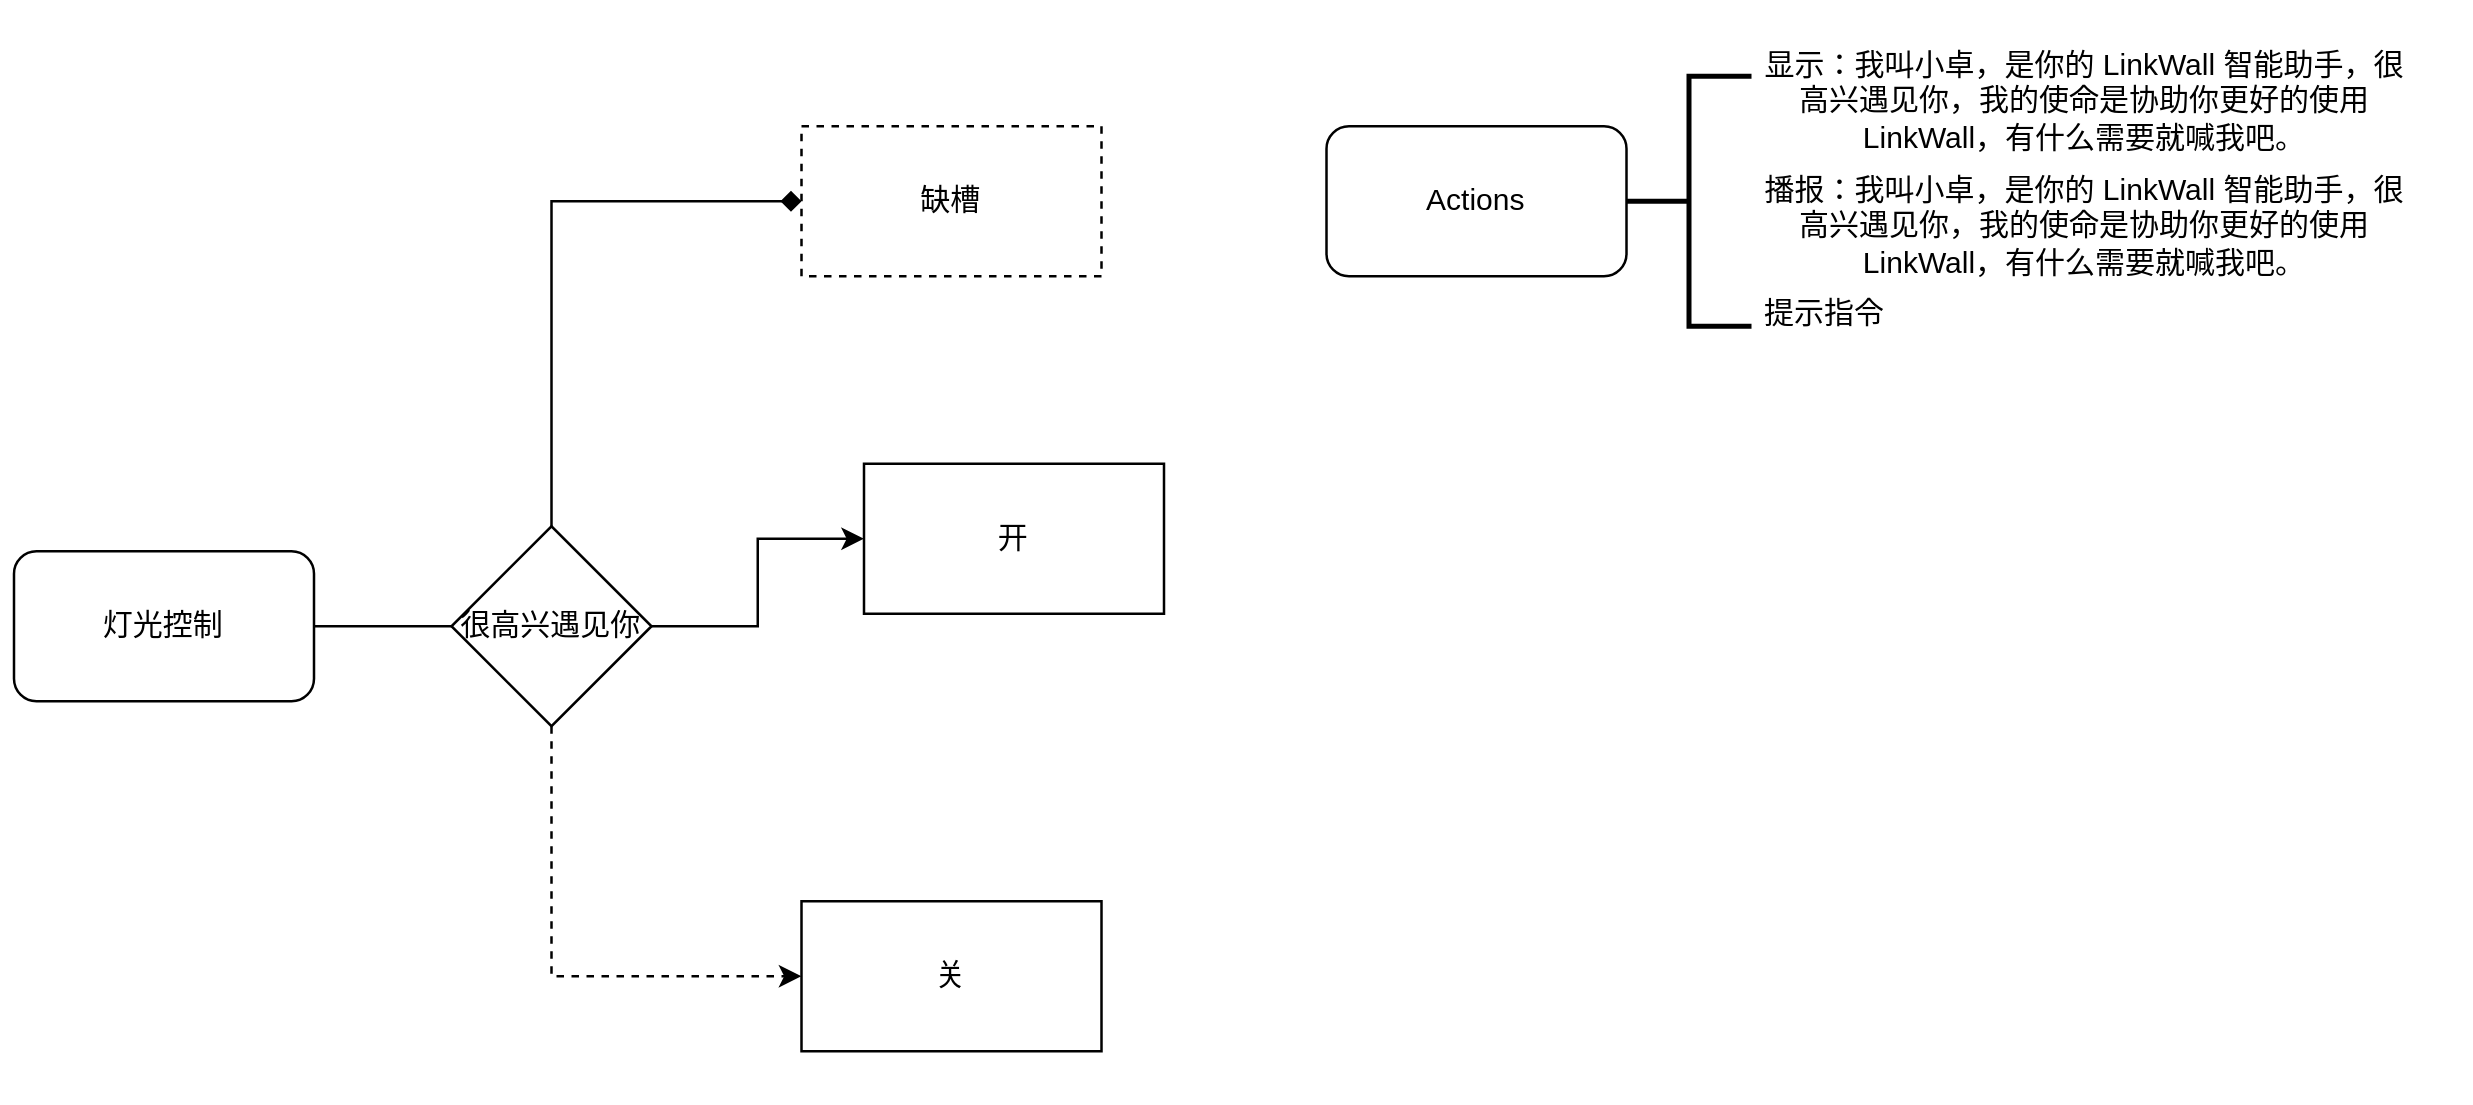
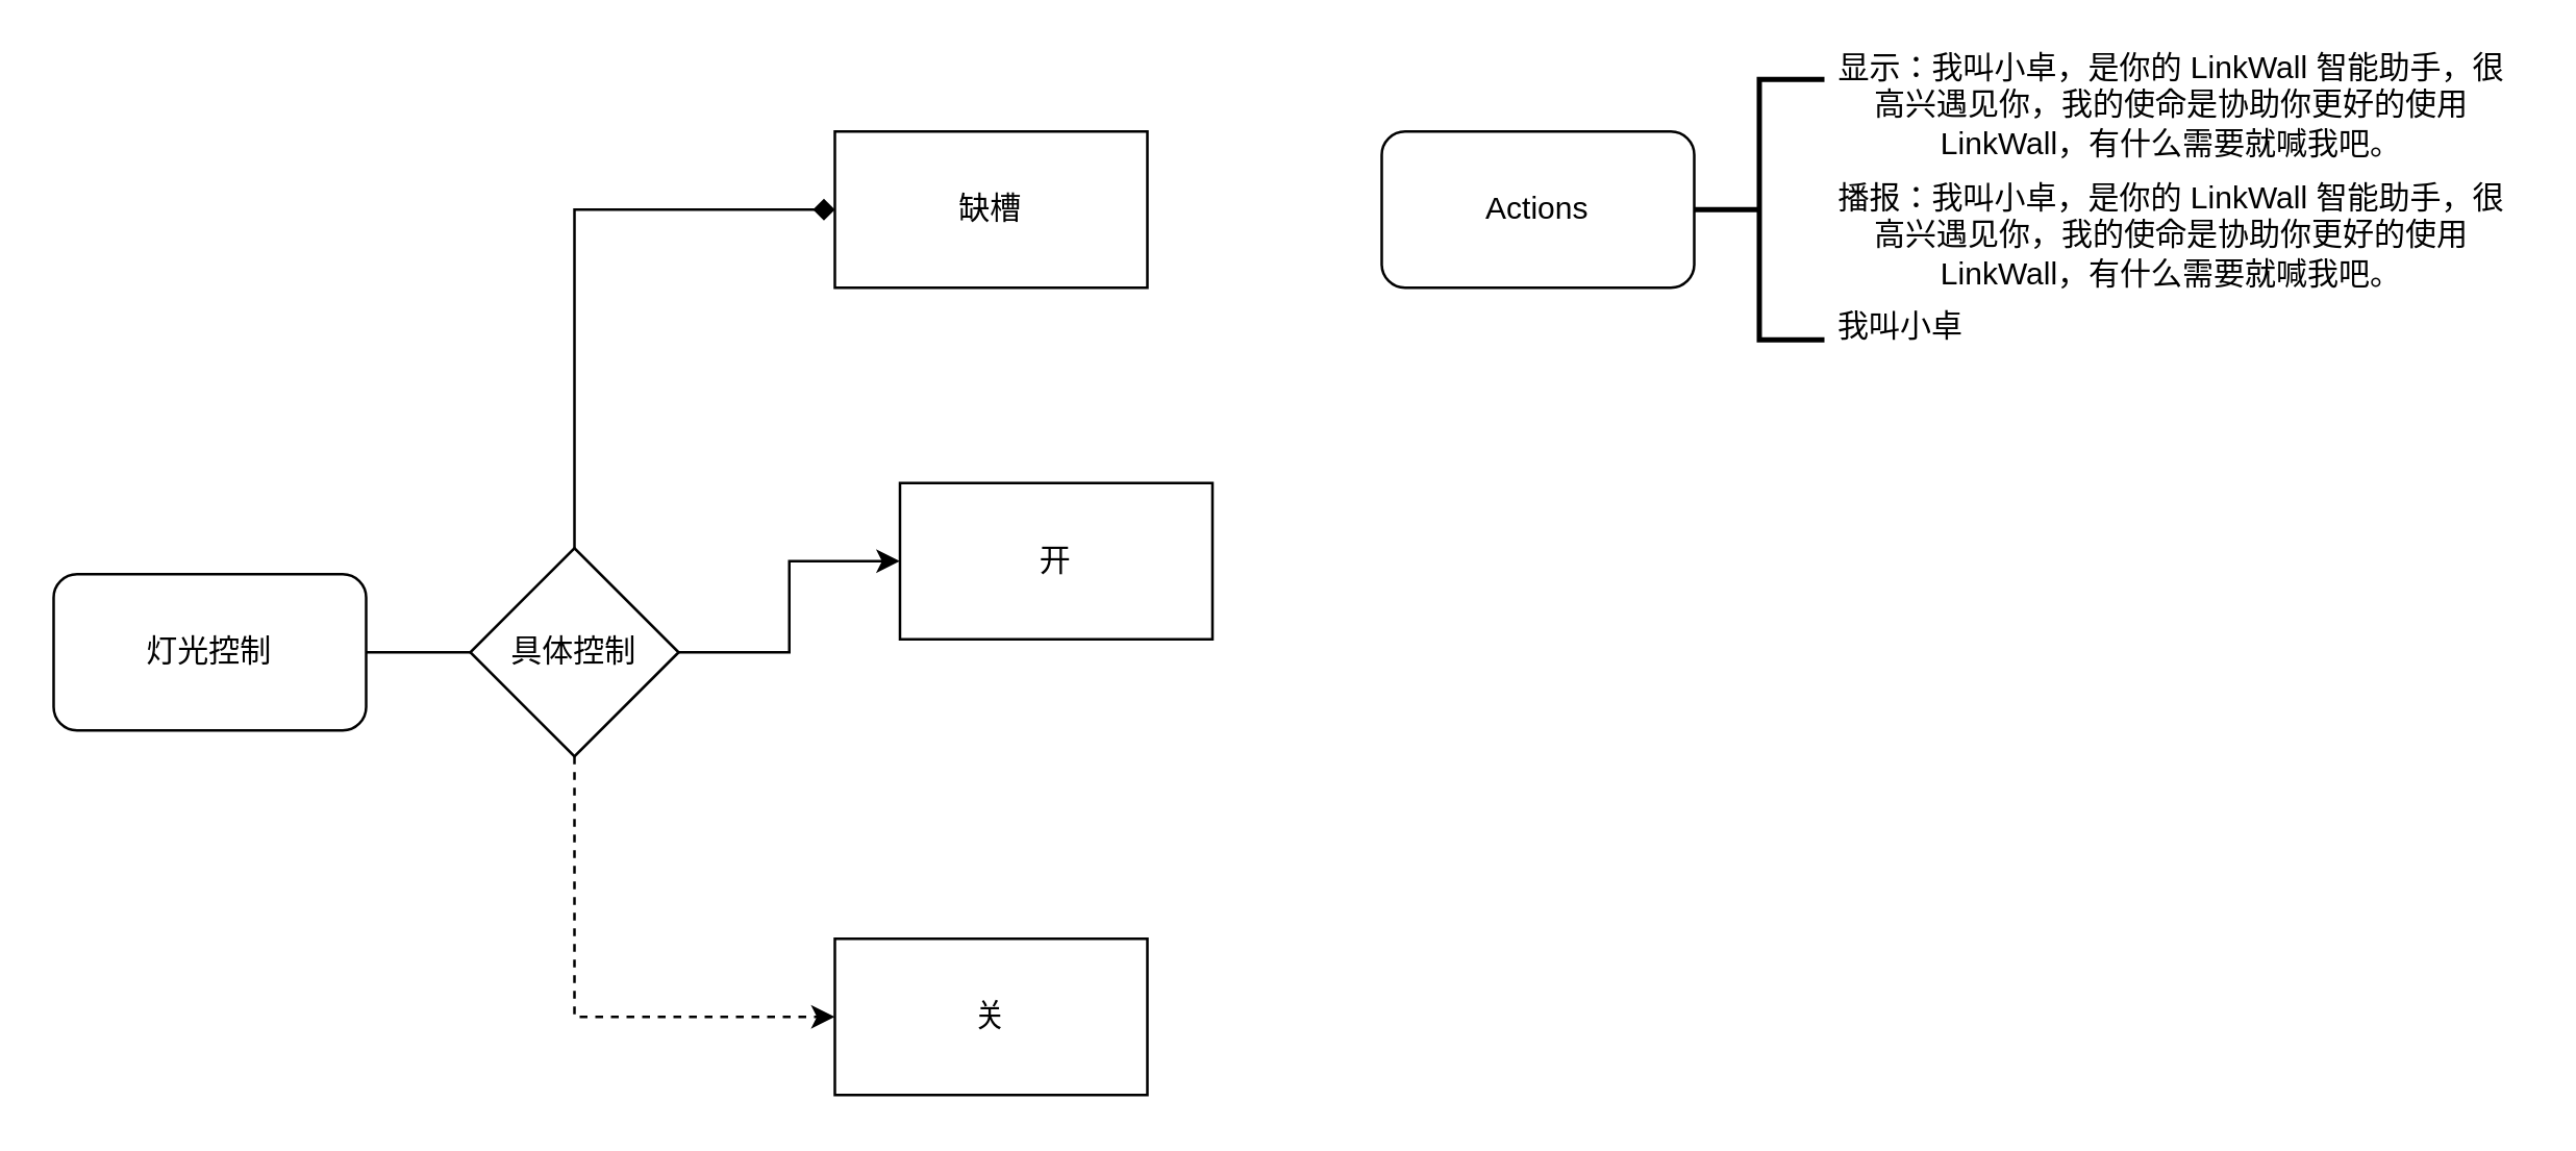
  <mxCell id="0" />
  <mxCell id="1" parent="0" />
  <mxCell id="2" value="" style="edgeStyle=orthogonalEdgeStyle;rounded=0;orthogonalLoop=1;jettySize=auto;html=1;" edge="1" parent="1" source="3"><mxGeometry relative="1" as="geometry"><mxPoint x="220" y="250" as="targetPoint" /></mxGeometry></mxCell>
- <mxCell id="3" value="灯光控制" style="rounded=1;whiteSpace=wrap;html=1;" vertex="1" parent="1"><mxGeometry x="5" y="220" width="120" height="60" as="geometry" /></mxCell>
+ <mxCell id="3" value="灯光控制" style="rounded=1;whiteSpace=wrap;html=1;" vertex="1" parent="1"><mxGeometry x="20" y="220" width="120" height="60" as="geometry" /></mxCell>
  <mxCell id="4" value="" style="strokeWidth=2;html=1;shape=mxgraph.flowchart.annotation_2;align=left;labelPosition=right;pointerEvents=1;" vertex="1" parent="1"><mxGeometry x="650" y="30" width="50" height="100" as="geometry" /></mxCell>
- <mxCell id="5" value="提示指令" style="text;html=1;strokeColor=none;fillColor=none;align=center;verticalAlign=middle;whiteSpace=wrap;rounded=0;" vertex="1" parent="1"><mxGeometry x="657" y="110" width="145" height="30" as="geometry" /></mxCell>
+ <mxCell id="5" value="我叫小卓" style="text;html=1;strokeColor=none;fillColor=none;align=center;verticalAlign=middle;whiteSpace=wrap;rounded=0;" vertex="1" parent="1"><mxGeometry x="657" y="110" width="145" height="30" as="geometry" /></mxCell>
  <mxCell id="6" value="显示：我叫小卓，是你的 LinkWall 智能助手，很高兴遇见你，我的使命是协助你更好的使用 LinkWall，有什么需要就喊我吧。" style="text;html=1;strokeColor=none;fillColor=none;align=center;verticalAlign=middle;whiteSpace=wrap;rounded=0;" vertex="1" parent="1"><mxGeometry x="700" y="20" width="267" height="40" as="geometry" /></mxCell>
  <mxCell id="7" value="播报：我叫小卓，是你的 LinkWall 智能助手，很高兴遇见你，我的使命是协助你更好的使用 LinkWall，有什么需要就喊我吧。" style="text;html=1;strokeColor=none;fillColor=none;align=center;verticalAlign=middle;whiteSpace=wrap;rounded=0;" vertex="1" parent="1"><mxGeometry x="700" y="70" width="267" height="40" as="geometry" /></mxCell>
  <mxCell id="8" value="Actions" style="rounded=1;whiteSpace=wrap;html=1;" vertex="1" parent="1"><mxGeometry x="530" y="50" width="120" height="60" as="geometry" /></mxCell>
  <mxCell id="9" style="edgeStyle=orthogonalEdgeStyle;rounded=0;orthogonalLoop=1;jettySize=auto;html=1;exitX=0;exitY=0.5;exitDx=0;exitDy=0;entryX=0;entryY=0.5;entryDx=0;entryDy=0;endArrow=diamond;" edge="1" parent="1" source="12" target="13"><mxGeometry relative="1" as="geometry" /></mxCell>
  <mxCell id="10" style="edgeStyle=orthogonalEdgeStyle;rounded=0;orthogonalLoop=1;jettySize=auto;html=1;exitX=0.5;exitY=0;exitDx=0;exitDy=0;entryX=0;entryY=0.5;entryDx=0;entryDy=0;" edge="1" parent="1" source="12" target="14"><mxGeometry relative="1" as="geometry" /></mxCell>
  <mxCell id="11" style="edgeStyle=orthogonalEdgeStyle;rounded=0;orthogonalLoop=1;jettySize=auto;html=1;exitX=1;exitY=0.5;exitDx=0;exitDy=0;entryX=0;entryY=0.5;entryDx=0;entryDy=0;dashed=1;" edge="1" parent="1" source="12" target="15"><mxGeometry relative="1" as="geometry" /></mxCell>
- <mxCell id="12" value="很高兴遇见你" style="rhombus;whiteSpace=wrap;html=1;direction=south;" vertex="1" parent="1"><mxGeometry x="180" y="210" width="80" height="80" as="geometry" /></mxCell>
- <mxCell id="13" value="缺槽" style="rounded=0;whiteSpace=wrap;html=1;dashed=1;" vertex="1" parent="1"><mxGeometry x="320" y="50" width="120" height="60" as="geometry" /></mxCell>
+ <mxCell id="12" value="具体控制" style="rhombus;whiteSpace=wrap;html=1;direction=south;" vertex="1" parent="1"><mxGeometry x="180" y="210" width="80" height="80" as="geometry" /></mxCell>
+ <mxCell id="13" value="缺槽" style="rounded=0;whiteSpace=wrap;html=1;" vertex="1" parent="1"><mxGeometry x="320" y="50" width="120" height="60" as="geometry" /></mxCell>
  <mxCell id="14" value="开" style="rounded=0;whiteSpace=wrap;html=1;" vertex="1" parent="1"><mxGeometry x="345" y="185" width="120" height="60" as="geometry" /></mxCell>
  <mxCell id="15" value="关" style="rounded=0;whiteSpace=wrap;html=1;" vertex="1" parent="1"><mxGeometry x="320" y="360" width="120" height="60" as="geometry" /></mxCell>
